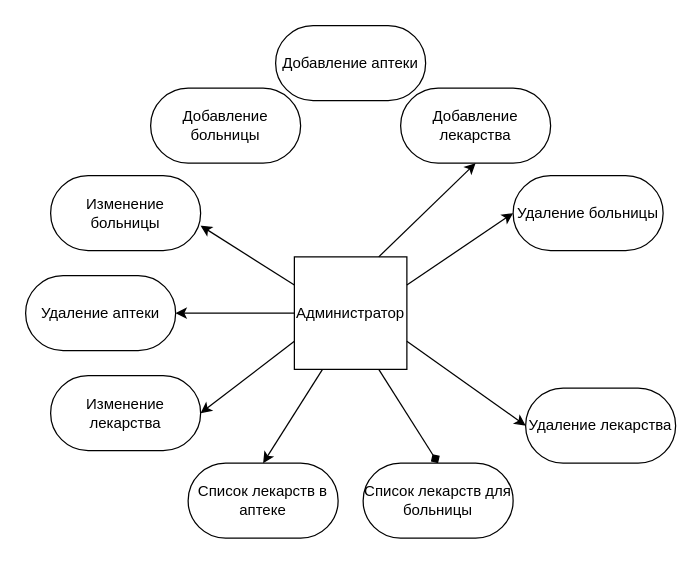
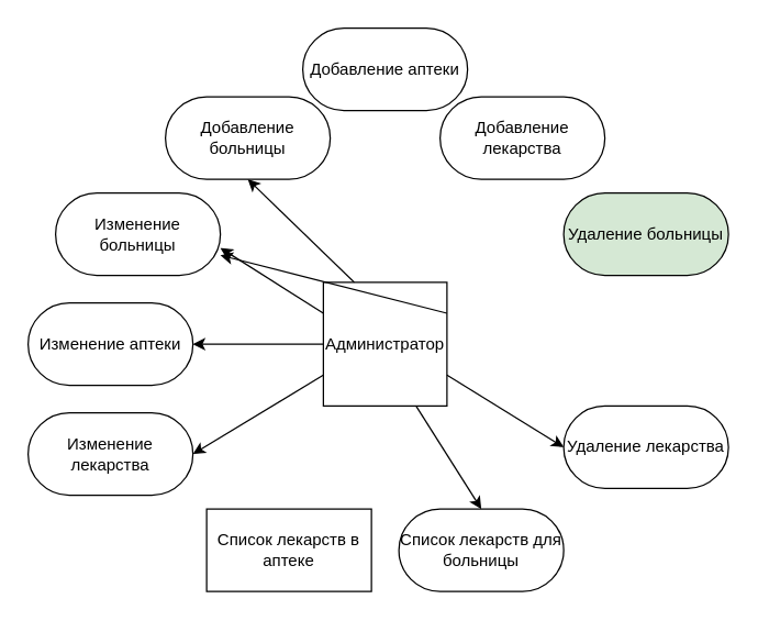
  <mxCell id="0" />
  <mxCell id="1" parent="0" />
  <mxCell id="2" value="&lt;font style=&quot;vertical-align: inherit&quot;&gt;&lt;font style=&quot;vertical-align: inherit&quot;&gt;Добавление больницы&lt;/font&gt;&lt;/font&gt;" style="rounded=1;whiteSpace=wrap;html=1;arcSize=50;" vertex="1" parent="1"><mxGeometry x="120" y="70" width="120" height="60" as="geometry" /></mxCell>
  <mxCell id="3" value="Добавление аптеки" style="rounded=1;whiteSpace=wrap;html=1;arcSize=50;" vertex="1" parent="1"><mxGeometry x="220" y="20" width="120" height="60" as="geometry" /></mxCell>
  <mxCell id="4" value="Добавление лекарства" style="rounded=1;whiteSpace=wrap;html=1;arcSize=50;" vertex="1" parent="1"><mxGeometry x="320" y="70" width="120" height="60" as="geometry" /></mxCell>
  <mxCell id="5" value="Изменение больницы" style="rounded=1;whiteSpace=wrap;html=1;arcSize=50;" vertex="1" parent="1"><mxGeometry x="40" y="140" width="120" height="60" as="geometry" /></mxCell>
- <mxCell id="6" value="Удаление аптеки" style="rounded=1;whiteSpace=wrap;html=1;arcSize=50;" vertex="1" parent="1"><mxGeometry x="20" y="220" width="120" height="60" as="geometry" /></mxCell>
- <mxCell id="7" value="Изменение лекарства" style="rounded=1;whiteSpace=wrap;html=1;arcSize=50;" vertex="1" parent="1"><mxGeometry x="40" y="300" width="120" height="60" as="geometry" /></mxCell>
- <mxCell id="8" value="Удаление больницы" style="rounded=1;whiteSpace=wrap;html=1;arcSize=50;" vertex="1" parent="1"><mxGeometry x="410" y="140" width="120" height="60" as="geometry" /></mxCell>
- <mxCell id="9" value="Удаление лекарства" style="rounded=1;whiteSpace=wrap;html=1;arcSize=50;" vertex="1" parent="1"><mxGeometry x="420" y="310" width="120" height="60" as="geometry" /></mxCell>
+ <mxCell id="6" value="Изменение аптеки" style="rounded=1;whiteSpace=wrap;html=1;arcSize=50;" vertex="1" parent="1"><mxGeometry x="20" y="220" width="120" height="60" as="geometry" /></mxCell>
+ <mxCell id="7" value="Изменение лекарства" style="rounded=1;whiteSpace=wrap;html=1;arcSize=50;" vertex="1" parent="1"><mxGeometry x="20" y="300" width="120" height="60" as="geometry" /></mxCell>
+ <mxCell id="8" value="Удаление больницы" style="rounded=1;whiteSpace=wrap;html=1;arcSize=50;fillColor=#d5e8d4;" vertex="1" parent="1"><mxGeometry x="410" y="140" width="120" height="60" as="geometry" /></mxCell>
+ <mxCell id="9" value="Удаление лекарства" style="rounded=1;whiteSpace=wrap;html=1;arcSize=50;" vertex="1" parent="1"><mxGeometry x="410" y="295" width="120" height="60" as="geometry" /></mxCell>
  <mxCell id="10" value="Список лекарств для больницы" style="rounded=1;whiteSpace=wrap;html=1;arcSize=50;" vertex="1" parent="1"><mxGeometry x="290" y="370" width="120" height="60" as="geometry" /></mxCell>
- <mxCell id="11" value="Список лекарств в аптеке" style="rounded=1;whiteSpace=wrap;html=1;arcSize=50;" vertex="1" parent="1"><mxGeometry x="150" y="370" width="120" height="60" as="geometry" /></mxCell>
+ <mxCell id="11" value="Список лекарств в аптеке" style="whiteSpace=wrap;html=1;arcSize=50;rounded=0;" vertex="1" parent="1"><mxGeometry x="150" y="370" width="120" height="60" as="geometry" /></mxCell>
  <mxCell id="12" value="Администратор" style="rounded=0;whiteSpace=wrap;html=1;" vertex="1" parent="1"><mxGeometry x="235" y="205" width="90" height="90" as="geometry" /></mxCell>
  <mxCell id="13" value="" style="endArrow=classic;html=1;exitX=0;exitY=0.5;exitDx=0;exitDy=0;entryX=1;entryY=0.5;entryDx=0;entryDy=0;" edge="1" parent="1" source="12" target="6"><mxGeometry width="50" height="50" relative="1" as="geometry"><mxPoint x="300" y="230" as="sourcePoint" /><mxPoint x="350" y="180" as="targetPoint" /></mxGeometry></mxCell>
- <mxCell id="14" value="" style="endArrow=classic;html=1;entryX=0.5;entryY=1;entryDx=0;entryDy=0;exitX=0.75;exitY=0;exitDx=0;exitDy=0;" edge="1" parent="1" source="12" target="4"><mxGeometry width="50" height="50" relative="1" as="geometry"><mxPoint x="300" y="230" as="sourcePoint" /><mxPoint x="350" y="180" as="targetPoint" /></mxGeometry></mxCell>
- <mxCell id="16" value="" style="endArrow=classic;html=1;exitX=1;exitY=0.25;exitDx=0;exitDy=0;entryX=0;entryY=0.5;entryDx=0;entryDy=0;" edge="1" parent="1" source="12" target="8"><mxGeometry width="50" height="50" relative="1" as="geometry"><mxPoint x="300" y="230" as="sourcePoint" /><mxPoint x="350" y="180" as="targetPoint" /></mxGeometry></mxCell>
+ <mxCell id="15" value="" style="endArrow=classic;html=1;exitX=0.25;exitY=0;exitDx=0;exitDy=0;entryX=0.5;entryY=1;entryDx=0;entryDy=0;" edge="1" parent="1" source="12" target="2"><mxGeometry width="50" height="50" relative="1" as="geometry"><mxPoint x="300" y="230" as="sourcePoint" /><mxPoint x="350" y="180" as="targetPoint" /></mxGeometry></mxCell>
+ <mxCell id="16" value="" style="endArrow=classic;html=1;exitX=1;exitY=0.25;exitDx=0;exitDy=0;" edge="1" parent="1" source="12" target="5"><mxGeometry width="50" height="50" relative="1" as="geometry"><mxPoint x="300" y="230" as="sourcePoint" /><mxPoint x="350" y="180" as="targetPoint" /></mxGeometry></mxCell>
  <mxCell id="17" value="" style="endArrow=classic;html=1;exitX=0;exitY=0.25;exitDx=0;exitDy=0;" edge="1" parent="1" source="12"><mxGeometry width="50" height="50" relative="1" as="geometry"><mxPoint x="300" y="230" as="sourcePoint" /><mxPoint x="160" y="180" as="targetPoint" /></mxGeometry></mxCell>
- <mxCell id="18" value="" style="endArrow=classic;html=1;exitX=0.25;exitY=1;exitDx=0;exitDy=0;entryX=0.5;entryY=0;entryDx=0;entryDy=0;" edge="1" parent="1" source="12" target="11"><mxGeometry width="50" height="50" relative="1" as="geometry"><mxPoint x="300" y="230" as="sourcePoint" /><mxPoint x="350" y="180" as="targetPoint" /></mxGeometry></mxCell>
- <mxCell id="19" value="" style="endArrow=diamond;html=1;exitX=0.75;exitY=1;exitDx=0;exitDy=0;entryX=0.5;entryY=0;entryDx=0;entryDy=0;" edge="1" parent="1" source="12" target="10"><mxGeometry width="50" height="50" relative="1" as="geometry"><mxPoint x="300" y="230" as="sourcePoint" /><mxPoint x="350" y="180" as="targetPoint" /></mxGeometry></mxCell>
+ <mxCell id="19" value="" style="endArrow=classic;html=1;exitX=0.75;exitY=1;exitDx=0;exitDy=0;entryX=0.5;entryY=0;entryDx=0;entryDy=0;" edge="1" parent="1" source="12" target="10"><mxGeometry width="50" height="50" relative="1" as="geometry"><mxPoint x="300" y="230" as="sourcePoint" /><mxPoint x="350" y="180" as="targetPoint" /></mxGeometry></mxCell>
  <mxCell id="20" value="" style="endArrow=classic;html=1;exitX=0;exitY=0.75;exitDx=0;exitDy=0;entryX=1;entryY=0.5;entryDx=0;entryDy=0;" edge="1" parent="1" source="12" target="7"><mxGeometry width="50" height="50" relative="1" as="geometry"><mxPoint x="300" y="230" as="sourcePoint" /><mxPoint x="350" y="180" as="targetPoint" /></mxGeometry></mxCell>
  <mxCell id="21" value="" style="endArrow=classic;html=1;entryX=0;entryY=0.5;entryDx=0;entryDy=0;exitX=1;exitY=0.75;exitDx=0;exitDy=0;" edge="1" parent="1" source="12" target="9"><mxGeometry width="50" height="50" relative="1" as="geometry"><mxPoint x="330" y="280" as="sourcePoint" /><mxPoint x="350" y="180" as="targetPoint" /></mxGeometry></mxCell>
